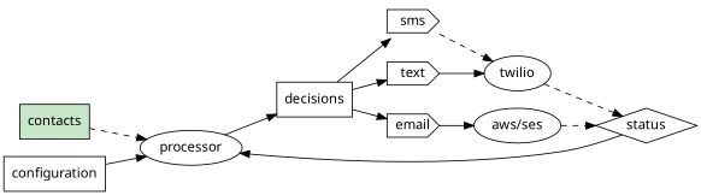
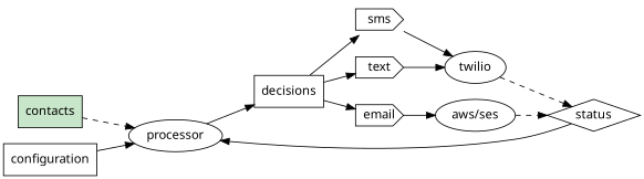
  digraph {
    fontname="Noto Sans"
    rankdir=LR
    node [fontname="Noto Sans"]
    edge [fontname="Noto Sans"]
    contacts [fillcolor="#C8E6C9" shape=box style=filled]
    processor
    decisions [shape=box]
    sms [shape=cds]
    text [shape=cds]
    email [shape=cds]
    status [shape=diamond]
    configuration [shape=box]
    twilio
    n10 [label="aws/ses"]
    contacts -> processor [style=dashed]
    processor -> decisions
    decisions -> sms
    decisions -> text
    decisions -> email
-   sms -> twilio [style=dashed]
+   sms -> twilio
    text -> twilio
    email -> n10
    status -> processor
    configuration -> processor
    twilio -> status [style=dashed]
    n10 -> status [style=dashed]
  }
